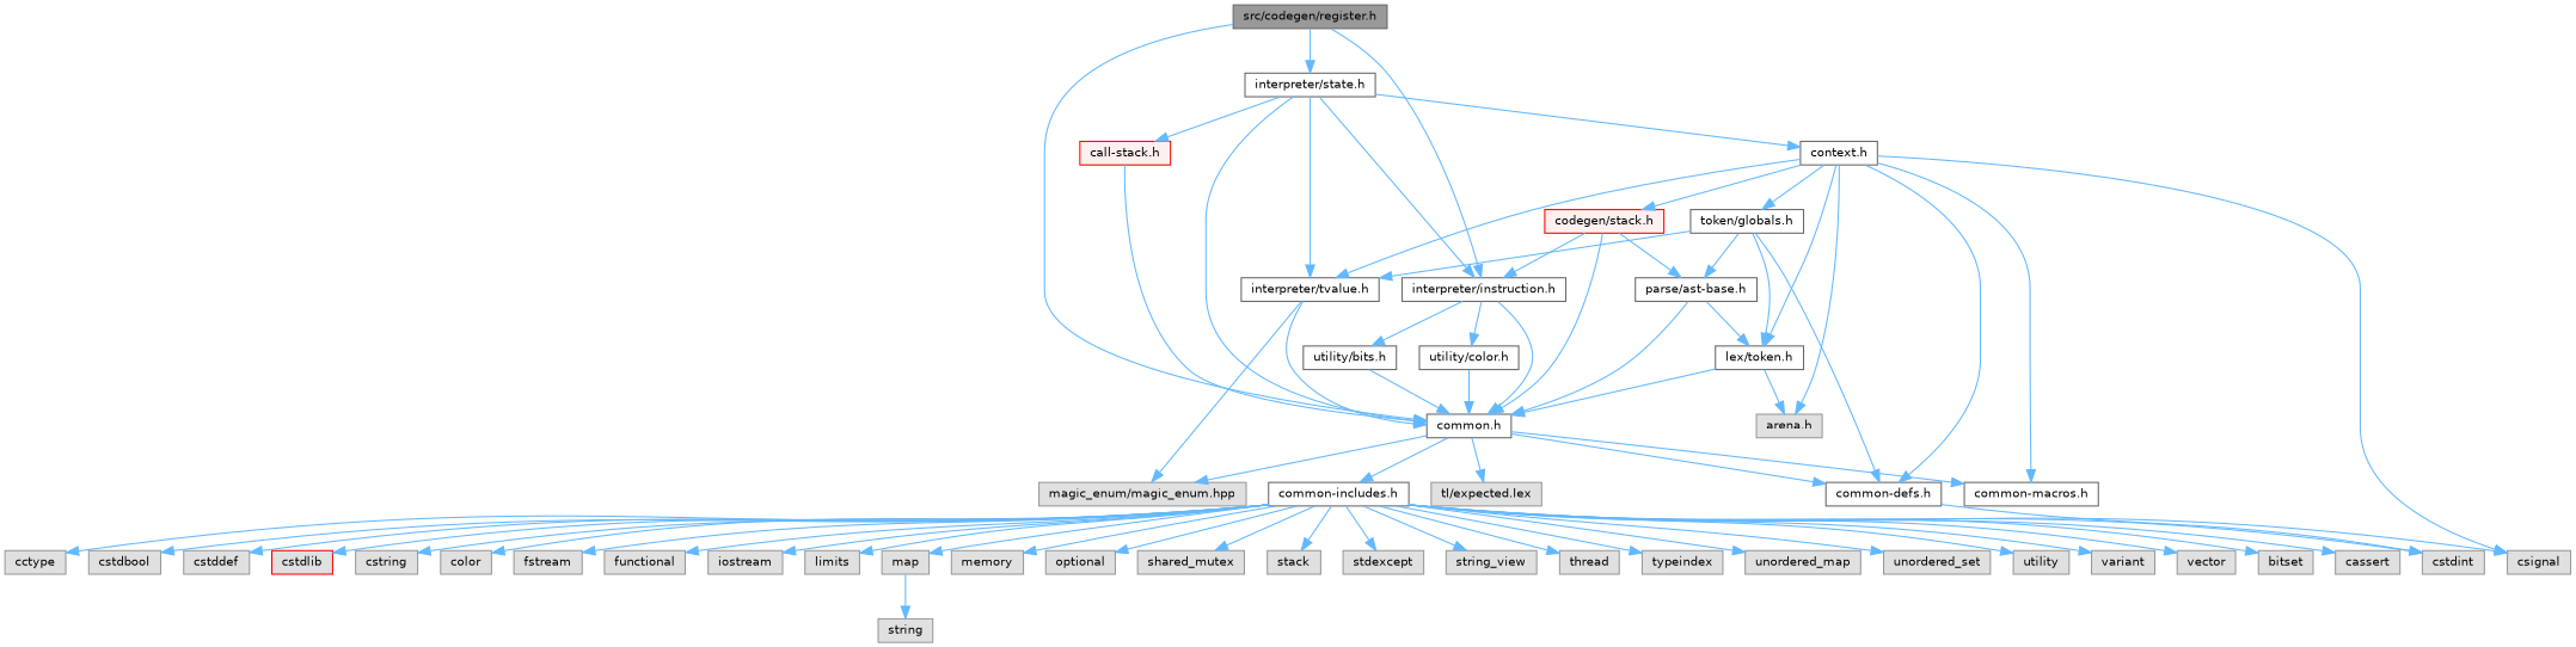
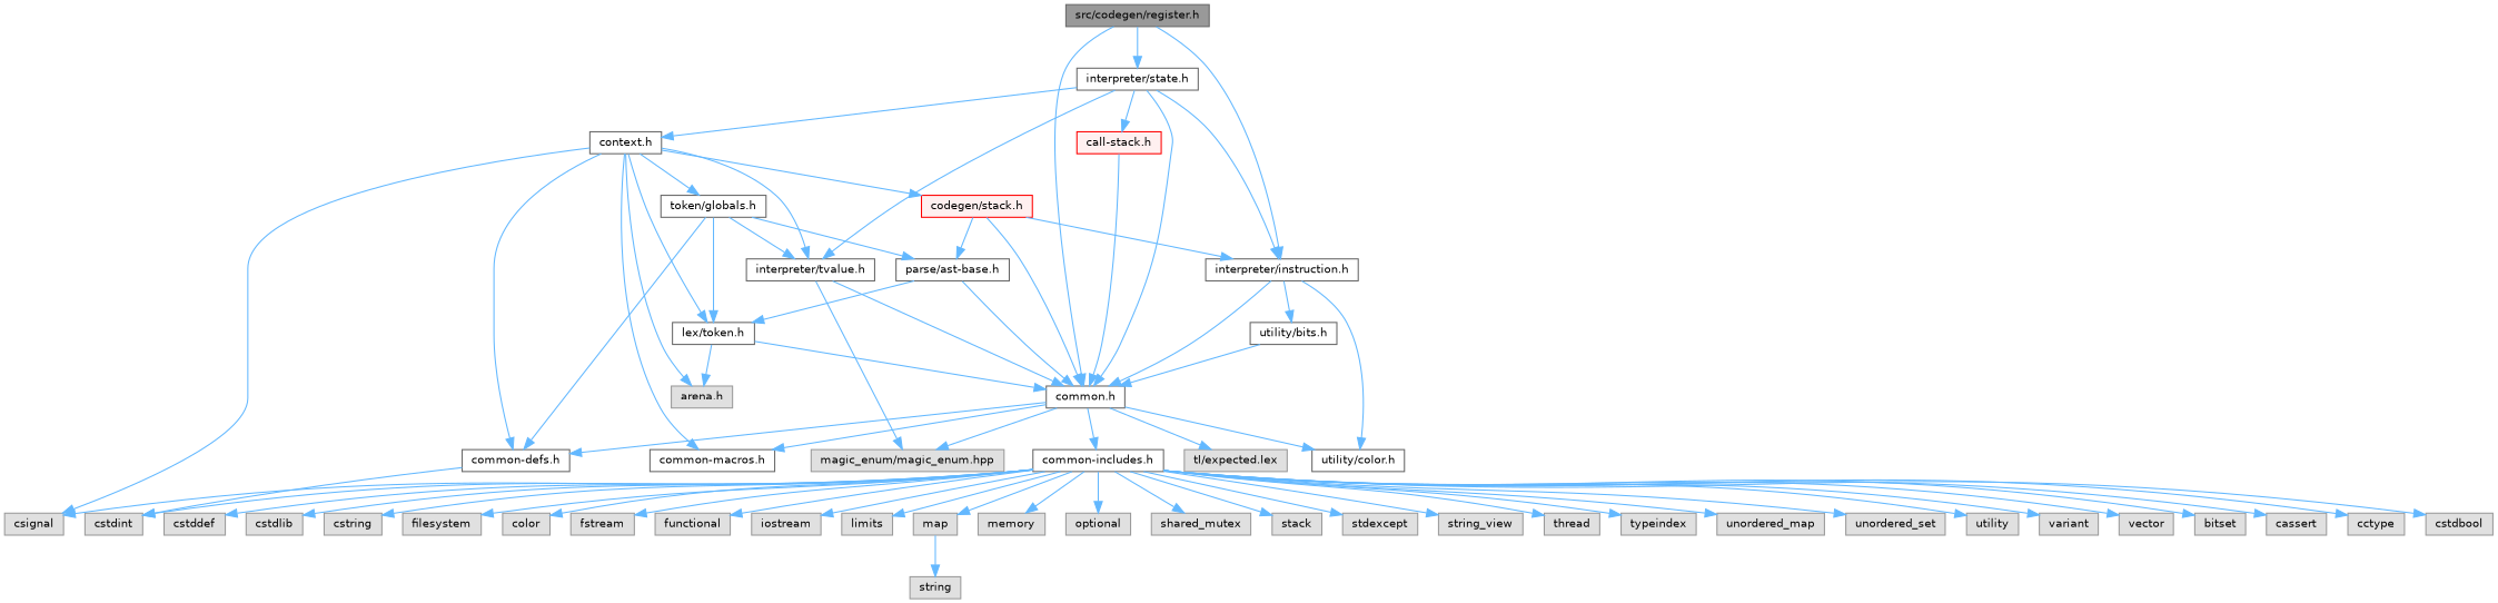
  digraph {
    node [color=grey60 fillcolor="#E0E0E0" fontname=Helvetica fontsize=10 shape=box style=filled]
    edge [color=steelblue1 fontname=Helvetica fontsize=10 labelfontname=Helvetica labelfontsize=10 style=solid]
    n1 [color=gray40 fillcolor=grey60 fontcolor=black height=0.2 label="src/codegen/register.h" width=0.4]
    n2 [color=grey40 fillcolor=white height=0.2 label="common.h" width=0.4]
    n3 [color=grey40 fillcolor=white height=0.2 label="interpreter/state.h" width=0.4]
    n4 [color=grey40 fillcolor=white height=0.2 label="interpreter/instruction.h" width=0.4]
    n5 [height=0.2 label="tl/expected.lex" width=0.4]
    n6 [height=0.2 label="magic_enum/magic_enum.hpp" width=0.4]
    n7 [color=grey40 fillcolor=white height=0.2 label="common-defs.h" width=0.4]
    n8 [color=grey40 fillcolor=white height=0.2 label="common-macros.h" width=0.4]
    n9 [color=grey40 fillcolor=white height=0.2 label="common-includes.h" width=0.4]
    n10 [color=grey40 fillcolor=white height=0.2 label="context.h" width=0.4]
    n11 [color=grey40 fillcolor=white height=0.2 label="interpreter/tvalue.h" width=0.4]
    n12 [color=red fillcolor="#FFF0F0" height=0.2 label="call-stack.h" width=0.4]
    n13 [color=grey40 fillcolor=white height=0.2 label="utility/bits.h" width=0.4]
    n14 [color=grey40 fillcolor=white height=0.2 label="utility/color.h" width=0.4]
    n15 [height=0.2 label=cstdint width=0.4]
    n16 [height=0.2 label=bitset width=0.4]
    n17 [height=0.2 label=cassert width=0.4]
    n18 [height=0.2 label=cctype width=0.4]
    n19 [height=0.2 label=cstdbool width=0.4]
    n20 [height=0.2 label=cstddef width=0.4]
-   n21 [color=red height=0.2 label=cstdlib width=0.4]
+   n21 [height=0.2 label=cstdlib width=0.4]
    n22 [height=0.2 label=cstring width=0.4]
    n23 [height=0.2 label=csignal width=0.4]
+   n24 [height=0.2 label=filesystem width=0.4]
    n25 [height=0.2 label=color width=0.4]
    n26 [height=0.2 label=fstream width=0.4]
    n27 [height=0.2 label=functional width=0.4]
    n28 [height=0.2 label=iostream width=0.4]
    n29 [height=0.2 label=limits width=0.4]
    n30 [height=0.2 label=map width=0.4]
    n31 [height=0.2 label=memory width=0.4]
    n32 [height=0.2 label=optional width=0.4]
    n33 [height=0.2 label=shared_mutex width=0.4]
    n34 [height=0.2 label=stack width=0.4]
    n35 [height=0.2 label=stdexcept width=0.4]
    n36 [height=0.2 label=string_view width=0.4]
    n37 [height=0.2 label=thread width=0.4]
    n38 [height=0.2 label=typeindex width=0.4]
    n39 [height=0.2 label=unordered_map width=0.4]
    n40 [height=0.2 label=unordered_set width=0.4]
    n41 [height=0.2 label=utility width=0.4]
    n42 [height=0.2 label=variant width=0.4]
    n43 [height=0.2 label=vector width=0.4]
    n44 [height=0.2 label=string width=0.4]
    n45 [height=0.2 label="arena.h" width=0.4]
    n46 [color=grey40 fillcolor=white height=0.2 label="lex/token.h" width=0.4]
    n47 [color=grey40 fillcolor=white height=0.2 label="token/globals.h" width=0.4]
    n48 [color=red fillcolor="#FFF0F0" height=0.2 label="codegen/stack.h" width=0.4]
    n49 [color=grey40 fillcolor=white height=0.2 label="parse/ast-base.h" width=0.4]
    n1 -> n2
    n1 -> n3
    n1 -> n4
    n2 -> n5
    n2 -> n6
    n2 -> n7
    n2 -> n8
    n2 -> n9
    n3 -> n2
    n3 -> n4
    n3 -> n10
    n3 -> n11
    n3 -> n12
    n4 -> n2
    n4 -> n13
    n4 -> n14
    n7 -> n15
    n9 -> n15
    n9 -> n16
    n9 -> n17
    n9 -> n18
    n9 -> n19
    n9 -> n20
    n9 -> n21
    n9 -> n22
    n9 -> n23
+   n9 -> n24
    n9 -> n25
    n9 -> n26
    n9 -> n27
    n9 -> n28
    n9 -> n29
    n9 -> n30
    n9 -> n31
    n9 -> n32
    n9 -> n33
    n9 -> n34
    n9 -> n35
    n9 -> n36
    n9 -> n37
    n9 -> n38
    n9 -> n39
    n9 -> n40
    n9 -> n41
    n9 -> n42
    n9 -> n43
    n10 -> n7
    n10 -> n8
    n10 -> n11
    n10 -> n23
    n10 -> n45
    n10 -> n46
    n10 -> n47
    n10 -> n48
    n11 -> n2
    n11 -> n6
    n12 -> n2
    n13 -> n2
-   n14 -> n2
+   n2 -> n14
    n30 -> n44
    n46 -> n2
    n46 -> n45
    n47 -> n7
    n47 -> n11
    n47 -> n46
    n47 -> n49
    n48 -> n2
    n48 -> n4
    n48 -> n49
    n49 -> n2
    n49 -> n46
  }
